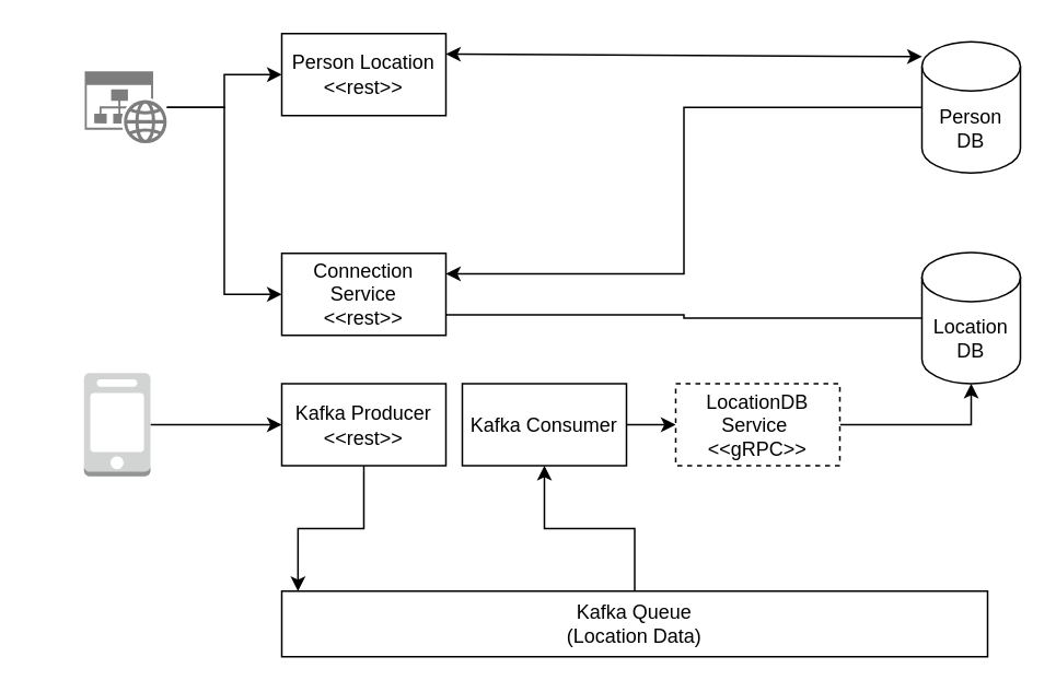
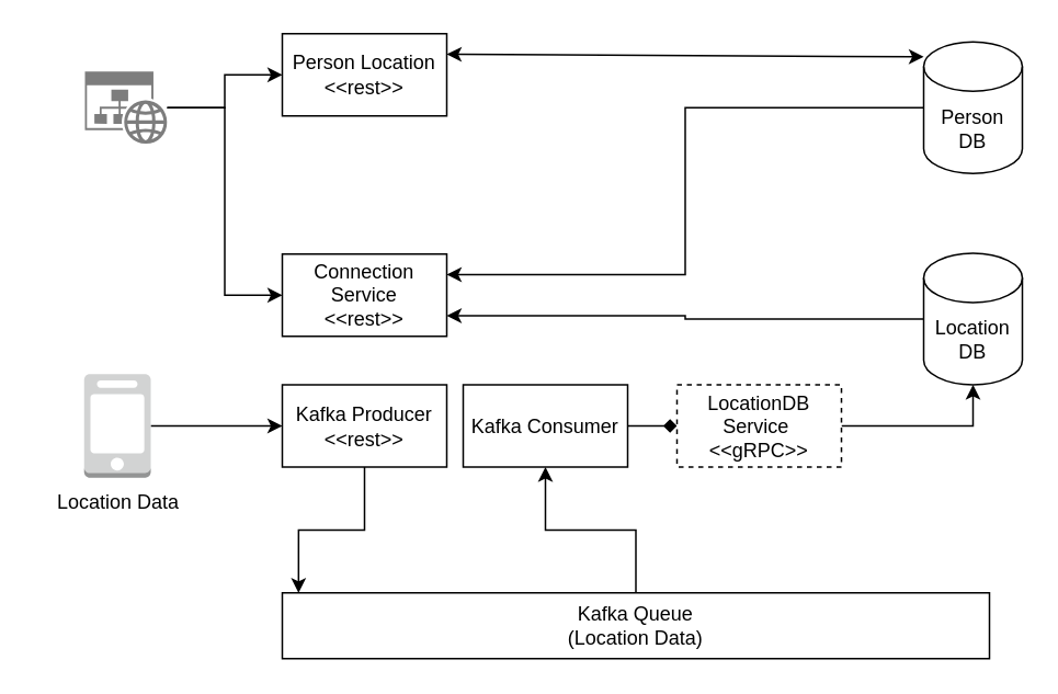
  <mxCell id="0" />
  <mxCell id="1" parent="0" />
  <mxCell id="2" style="edgeStyle=orthogonalEdgeStyle;rounded=0;orthogonalLoop=1;jettySize=auto;html=1;entryX=0.5;entryY=1;entryDx=0;entryDy=0;" edge="1" parent="1" source="3" target="7"><mxGeometry relative="1" as="geometry" /></mxCell>
  <mxCell id="3" value="Kafka Queue&lt;br&gt;(Location Data)" style="rounded=0;whiteSpace=wrap;html=1;" parent="1" vertex="1"><mxGeometry x="171" y="360" width="430" height="40" as="geometry" /></mxCell>
  <mxCell id="4" style="edgeStyle=orthogonalEdgeStyle;rounded=0;orthogonalLoop=1;jettySize=auto;html=1;entryX=0.023;entryY=0;entryDx=0;entryDy=0;entryPerimeter=0;" parent="1" source="5" target="3" edge="1"><mxGeometry relative="1" as="geometry" /></mxCell>
  <mxCell id="5" value="Kafka Producer&lt;br&gt;&amp;lt;&amp;lt;rest&amp;gt;&amp;gt;" style="rounded=0;whiteSpace=wrap;html=1;" parent="1" vertex="1"><mxGeometry x="171" y="233.5" width="100" height="50" as="geometry" /></mxCell>
- <mxCell id="6" value="" style="edgeStyle=orthogonalEdgeStyle;rounded=0;orthogonalLoop=1;jettySize=auto;html=1;" parent="1" source="7" target="21" edge="1"><mxGeometry relative="1" as="geometry" /></mxCell>
+ <mxCell id="6" value="" style="edgeStyle=orthogonalEdgeStyle;rounded=0;orthogonalLoop=1;jettySize=auto;html=1;endArrow=diamond;" parent="1" source="7" target="21" edge="1"><mxGeometry relative="1" as="geometry" /></mxCell>
  <mxCell id="7" value="Kafka Consumer" style="rounded=0;whiteSpace=wrap;html=1;" parent="1" vertex="1"><mxGeometry x="281" y="233.5" width="100" height="50" as="geometry" /></mxCell>
- <mxCell id="8" style="edgeStyle=orthogonalEdgeStyle;rounded=0;orthogonalLoop=1;jettySize=auto;html=1;entryX=1;entryY=0.75;entryDx=0;entryDy=0;endArrow=none;" edge="1" parent="1" source="9" target="16"><mxGeometry relative="1" as="geometry" /></mxCell>
+ <mxCell id="8" style="edgeStyle=orthogonalEdgeStyle;rounded=0;orthogonalLoop=1;jettySize=auto;html=1;entryX=1;entryY=0.75;entryDx=0;entryDy=0;" edge="1" parent="1" source="9" target="16"><mxGeometry relative="1" as="geometry" /></mxCell>
  <mxCell id="9" value="Location DB" style="shape=cylinder3;whiteSpace=wrap;html=1;boundedLbl=1;backgroundOutline=1;size=15;" parent="1" vertex="1"><mxGeometry x="561" y="153.5" width="60" height="80" as="geometry" /></mxCell>
  <mxCell id="10" value="" style="edgeStyle=orthogonalEdgeStyle;rounded=0;orthogonalLoop=1;jettySize=auto;html=1;entryX=0;entryY=0.5;entryDx=0;entryDy=0;" parent="1" source="11" target="5" edge="1"><mxGeometry relative="1" as="geometry"><mxPoint x="161" y="259" as="targetPoint" /></mxGeometry></mxCell>
  <mxCell id="11" value="" style="outlineConnect=0;dashed=0;verticalLabelPosition=bottom;verticalAlign=top;align=center;html=1;shape=mxgraph.aws3.mobile_client;fillColor=#D2D3D3;gradientColor=none;" parent="1" vertex="1"><mxGeometry x="50.5" y="227" width="40.5" height="63" as="geometry" /></mxCell>
+ <mxCell id="12" value="Location Data" style="text;html=1;align=center;verticalAlign=middle;resizable=0;points=[];autosize=1;strokeColor=none;fillColor=none;" parent="1" vertex="1"><mxGeometry x="20.75" y="290" width="100" height="30" as="geometry" /></mxCell>
  <mxCell id="13" style="edgeStyle=orthogonalEdgeStyle;rounded=0;orthogonalLoop=1;jettySize=auto;html=1;entryX=0;entryY=0.5;entryDx=0;entryDy=0;" parent="1" source="15" target="19" edge="1"><mxGeometry relative="1" as="geometry"><mxPoint x="171" y="75" as="targetPoint" /></mxGeometry></mxCell>
  <mxCell id="14" style="edgeStyle=orthogonalEdgeStyle;rounded=0;orthogonalLoop=1;jettySize=auto;html=1;entryX=0;entryY=0.5;entryDx=0;entryDy=0;" parent="1" source="15" target="16" edge="1"><mxGeometry relative="1" as="geometry" /></mxCell>
  <mxCell id="15" value="" style="sketch=0;aspect=fixed;pointerEvents=1;shadow=0;dashed=0;html=1;strokeColor=none;labelPosition=center;verticalLabelPosition=bottom;verticalAlign=top;align=center;shape=mxgraph.mscae.enterprise.website_generic;fillColor=#7D7D7D;" parent="1" vertex="1"><mxGeometry x="51" y="43" width="50" height="44" as="geometry" /></mxCell>
  <mxCell id="16" value="Connection Service&lt;br&gt;&amp;lt;&amp;lt;rest&amp;gt;&amp;gt;" style="rounded=0;whiteSpace=wrap;html=1;" parent="1" vertex="1"><mxGeometry x="171" y="154" width="100" height="50" as="geometry" /></mxCell>
  <mxCell id="17" style="edgeStyle=orthogonalEdgeStyle;rounded=0;orthogonalLoop=1;jettySize=auto;html=1;entryX=1;entryY=0.25;entryDx=0;entryDy=0;" edge="1" parent="1" source="18" target="16"><mxGeometry relative="1" as="geometry" /></mxCell>
  <mxCell id="18" value="Person DB" style="shape=cylinder3;whiteSpace=wrap;html=1;boundedLbl=1;backgroundOutline=1;size=15;" parent="1" vertex="1"><mxGeometry x="561" y="25" width="60" height="80" as="geometry" /></mxCell>
  <mxCell id="19" value="Person Location&lt;br&gt;&amp;lt;&amp;lt;rest&amp;gt;&amp;gt;" style="rounded=0;whiteSpace=wrap;html=1;" parent="1" vertex="1"><mxGeometry x="171" y="20" width="100" height="50" as="geometry" /></mxCell>
  <mxCell id="20" style="edgeStyle=orthogonalEdgeStyle;rounded=0;orthogonalLoop=1;jettySize=auto;html=1;entryX=0.5;entryY=1;entryDx=0;entryDy=0;entryPerimeter=0;" parent="1" source="21" target="9" edge="1"><mxGeometry relative="1" as="geometry" /></mxCell>
  <mxCell id="21" value="LocationDB Service&amp;nbsp;&lt;br&gt;&amp;lt;&amp;lt;gRPC&amp;gt;&amp;gt;" style="rounded=0;whiteSpace=wrap;html=1;dashed=1;" parent="1" vertex="1"><mxGeometry x="411" y="233.5" width="100" height="50" as="geometry" /></mxCell>
  <mxCell id="22" value="" style="endArrow=classic;startArrow=classic;html=1;rounded=0;exitX=1;exitY=0.25;exitDx=0;exitDy=0;entryX=0;entryY=0.113;entryDx=0;entryDy=0;entryPerimeter=0;" edge="1" parent="1" source="19" target="18"><mxGeometry width="50" height="50" relative="1" as="geometry"><mxPoint x="331" y="10" as="sourcePoint" /><mxPoint x="381" y="-40" as="targetPoint" /></mxGeometry></mxCell>
